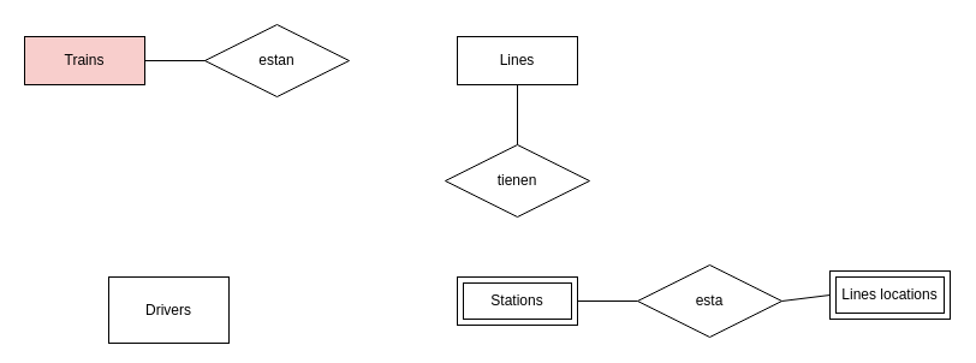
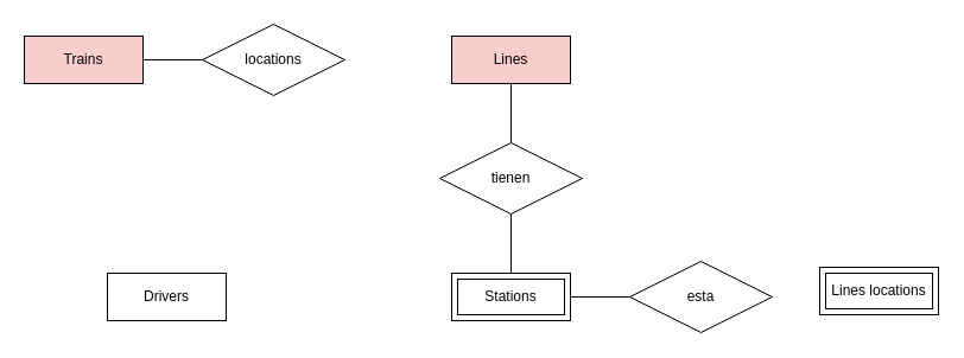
  <mxCell id="0" />
  <mxCell id="1" parent="0" />
- <mxCell id="2" value="Lines" style="whiteSpace=wrap;html=1;align=center;" parent="1" vertex="1"><mxGeometry x="380" y="30" width="100" height="40" as="geometry" /></mxCell>
+ <mxCell id="2" value="Lines" style="whiteSpace=wrap;html=1;align=center;fillColor=#f8cecc;" parent="1" vertex="1"><mxGeometry x="380" y="30" width="100" height="40" as="geometry" /></mxCell>
  <mxCell id="3" value="Trains" style="whiteSpace=wrap;html=1;align=center;fillColor=#f8cecc;" parent="1" vertex="1"><mxGeometry x="20" y="30" width="100" height="40" as="geometry" /></mxCell>
  <mxCell id="4" value="Stations" style="shape=ext;margin=3;double=1;whiteSpace=wrap;html=1;align=center;" parent="1" vertex="1"><mxGeometry x="380" y="230" width="100" height="40" as="geometry" /></mxCell>
  <mxCell id="5" value="Lines locations" style="shape=ext;margin=3;double=1;whiteSpace=wrap;html=1;align=center;" parent="1" vertex="1"><mxGeometry x="690" y="225" width="100" height="40" as="geometry" /></mxCell>
  <mxCell id="6" value="" style="line;strokeWidth=1;rotatable=0;dashed=0;labelPosition=right;align=left;verticalAlign=middle;spacingTop=0;spacingLeft=6;points=[];portConstraint=eastwest;" parent="1" vertex="1"><mxGeometry x="480" y="245" width="50" height="10" as="geometry" /></mxCell>
+ <mxCell id="7" value="" style="endArrow=none;html=1;rounded=0;entryX=0.5;entryY=1;entryDx=0;entryDy=0;" parent="1" source="4" edge="1" target="11"><mxGeometry relative="1" as="geometry"><mxPoint x="550" y="170" as="sourcePoint" /><mxPoint x="630" y="169.66" as="targetPoint" /></mxGeometry></mxCell>
  <mxCell id="8" value="" style="endArrow=none;html=1;rounded=0;entryX=0.5;entryY=1;entryDx=0;entryDy=0;" parent="1" target="2" edge="1"><mxGeometry relative="1" as="geometry"><mxPoint x="430" y="120" as="sourcePoint" /><mxPoint x="590" y="149.31" as="targetPoint" /></mxGeometry></mxCell>
  <mxCell id="9" value="" style="endArrow=none;html=1;rounded=0;exitX=1;exitY=0.5;exitDx=0;exitDy=0;" parent="1" source="3" edge="1"><mxGeometry relative="1" as="geometry"><mxPoint x="220" y="49.66" as="sourcePoint" /><mxPoint x="220" y="50" as="targetPoint" /></mxGeometry></mxCell>
- <mxCell id="10" value="estan" style="shape=rhombus;perimeter=rhombusPerimeter;whiteSpace=wrap;html=1;align=center;" vertex="1" parent="1"><mxGeometry x="170" y="20" width="120" height="60" as="geometry" /></mxCell>
+ <mxCell id="10" value="locations" style="shape=rhombus;perimeter=rhombusPerimeter;whiteSpace=wrap;html=1;align=center;" vertex="1" parent="1"><mxGeometry x="170" y="20" width="120" height="60" as="geometry" /></mxCell>
  <mxCell id="11" value="tienen" style="shape=rhombus;perimeter=rhombusPerimeter;whiteSpace=wrap;html=1;align=center;" vertex="1" parent="1"><mxGeometry x="370" y="120" width="120" height="60" as="geometry" /></mxCell>
  <mxCell id="12" value="esta" style="shape=rhombus;perimeter=rhombusPerimeter;whiteSpace=wrap;html=1;align=center;" vertex="1" parent="1"><mxGeometry x="530" y="220" width="120" height="60" as="geometry" /></mxCell>
- <mxCell id="13" value="" style="endArrow=none;html=1;rounded=0;entryX=0;entryY=0.5;entryDx=0;entryDy=0;exitX=1;exitY=0.5;exitDx=0;exitDy=0;" edge="1" parent="1" source="12" target="5"><mxGeometry relative="1" as="geometry"><mxPoint x="510" y="150" as="sourcePoint" /><mxPoint x="670" y="150" as="targetPoint" /></mxGeometry></mxCell>
- <mxCell id="14" value="Drivers" style="whiteSpace=wrap;html=1;align=center;" vertex="1" parent="1"><mxGeometry x="90" y="230" width="100" height="55" as="geometry" /></mxCell>
+ <mxCell id="14" value="Drivers" style="whiteSpace=wrap;html=1;align=center;" vertex="1" parent="1"><mxGeometry x="90" y="230" width="100" height="40" as="geometry" /></mxCell>
